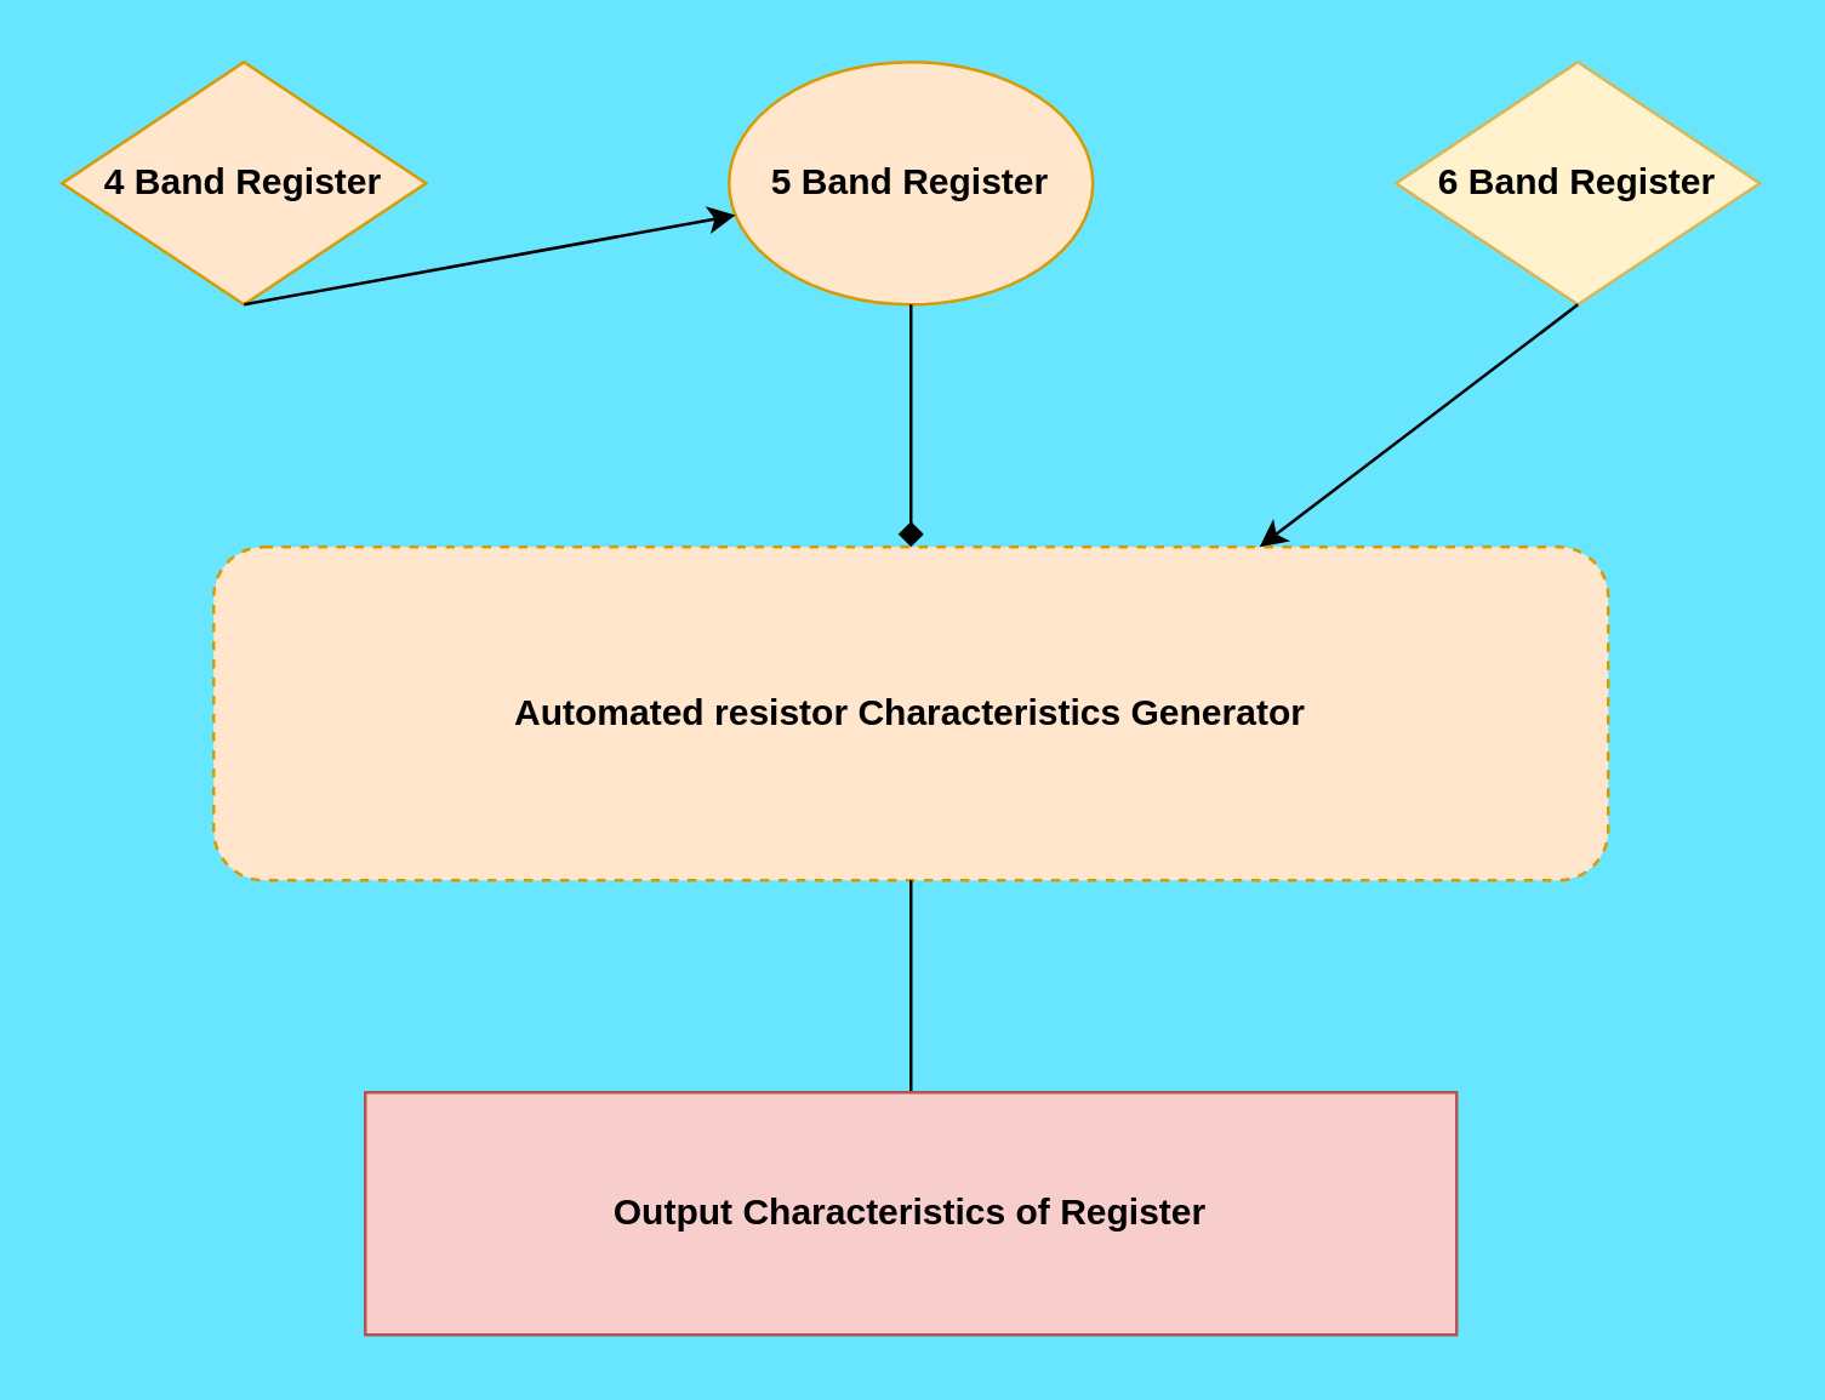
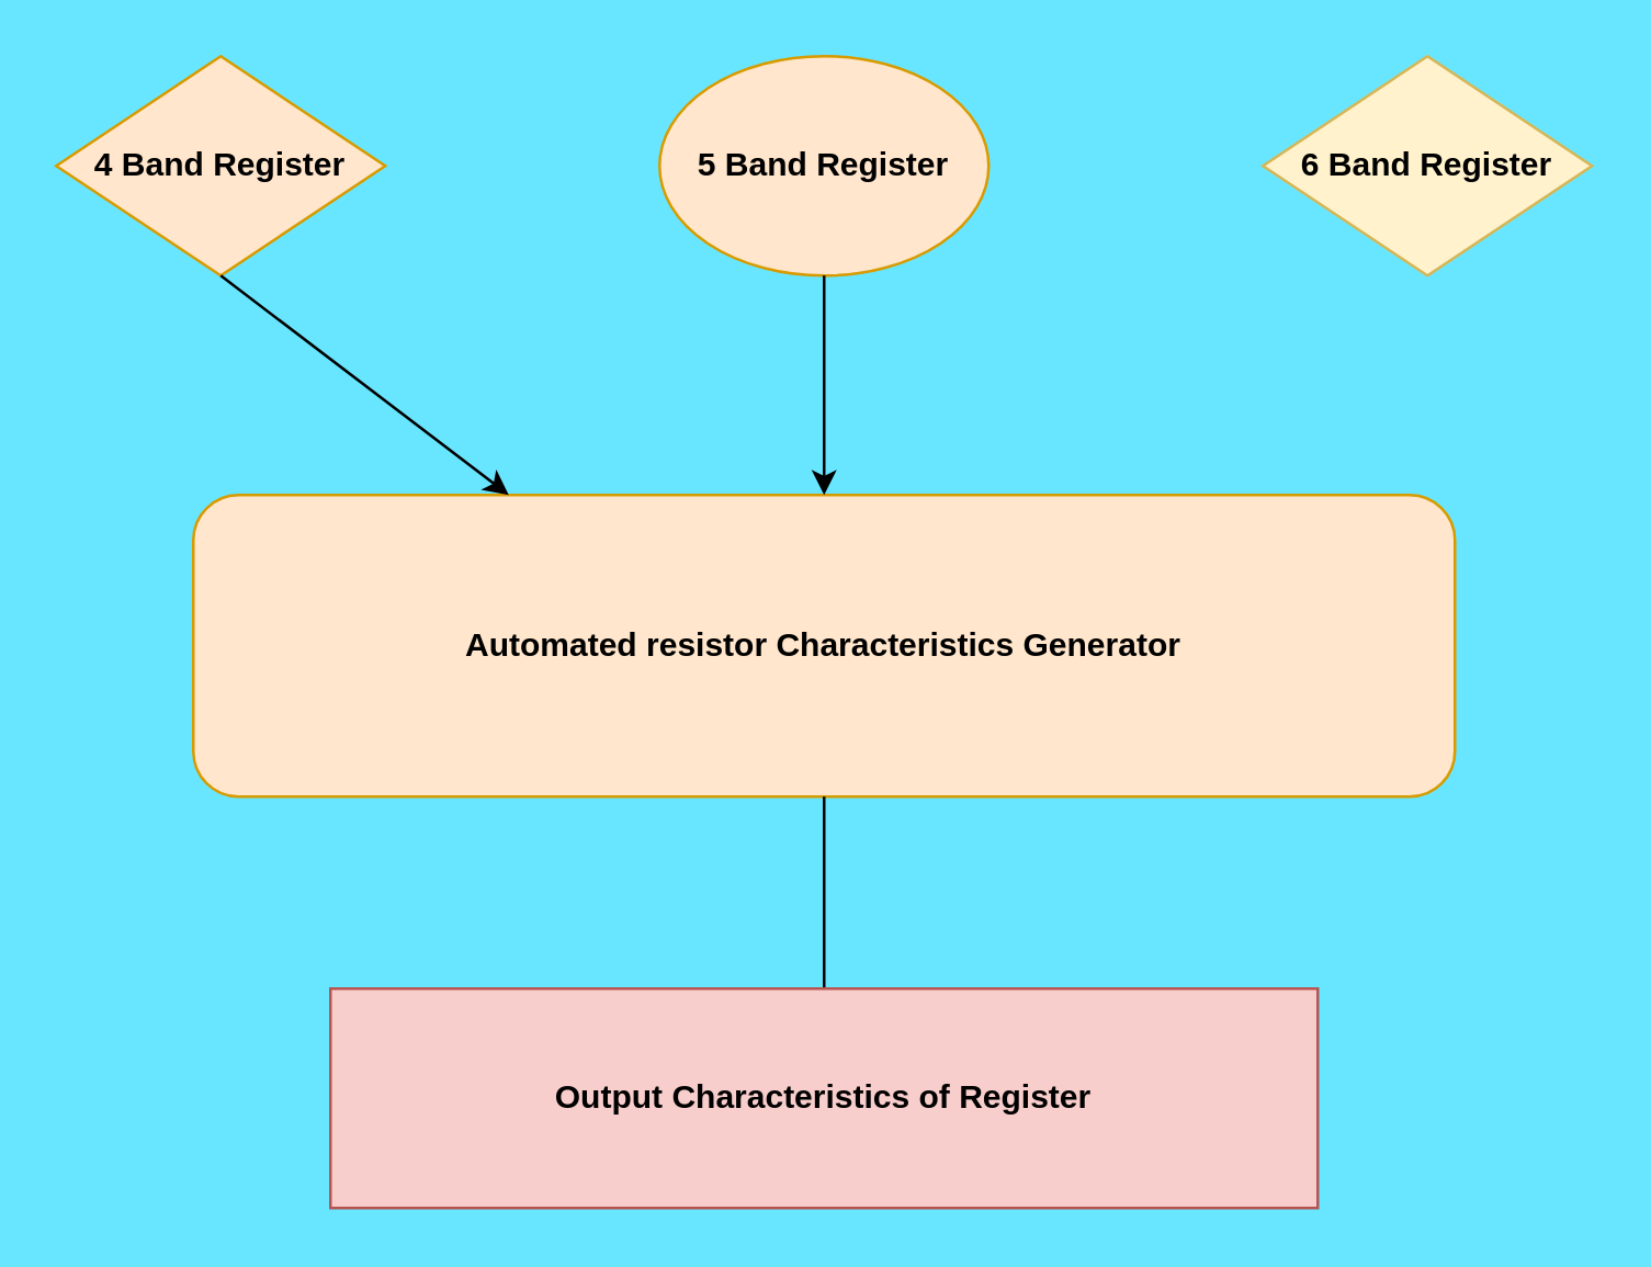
  <mxCell id="0" />
  <mxCell id="1" parent="0" />
  <mxCell id="2" value="4 Band Register" style="rhombus;whiteSpace=wrap;html=1;fontStyle=1;fillColor=#ffe6cc;strokeColor=#d79b00;" vertex="1" parent="1"><mxGeometry x="20" y="20" width="120" height="80" as="geometry" /></mxCell>
  <mxCell id="3" value="5 Band Register" style="ellipse;whiteSpace=wrap;html=1;fontStyle=1;fillColor=#ffe6cc;strokeColor=#d79b00;" vertex="1" parent="1"><mxGeometry x="240" y="20" width="120" height="80" as="geometry" /></mxCell>
  <mxCell id="4" value="6 Band Register" style="rhombus;whiteSpace=wrap;html=1;fontStyle=1;fillColor=#fff2cc;strokeColor=#d6b656;" vertex="1" parent="1"><mxGeometry x="460" y="20" width="120" height="80" as="geometry" /></mxCell>
- <mxCell id="5" value="Automated resistor Characteristics Generator" style="rounded=1;whiteSpace=wrap;html=1;fontStyle=1;fillColor=#ffe6cc;strokeColor=#d79b00;dashed=1;" vertex="1" parent="1"><mxGeometry x="70" y="180" width="460" height="110" as="geometry" /></mxCell>
- <mxCell id="6" value="" style="endArrow=classic;html=1;exitX=0.5;exitY=1;exitDx=0;exitDy=0;" edge="1" parent="1" source="2" target="3"><mxGeometry width="50" height="50" relative="1" as="geometry"><mxPoint x="280" y="280" as="sourcePoint" /><mxPoint x="160" y="120" as="targetPoint" /></mxGeometry></mxCell>
- <mxCell id="7" value="" style="endArrow=diamond;html=1;exitX=0.5;exitY=1;exitDx=0;exitDy=0;entryX=0.5;entryY=0;entryDx=0;entryDy=0;" edge="1" parent="1" source="3" target="5"><mxGeometry width="50" height="50" relative="1" as="geometry"><mxPoint x="280" y="280" as="sourcePoint" /><mxPoint x="330" y="230" as="targetPoint" /><Array as="points" /></mxGeometry></mxCell>
- <mxCell id="8" value="" style="endArrow=classic;html=1;exitX=0.5;exitY=1;exitDx=0;exitDy=0;entryX=0.75;entryY=0;entryDx=0;entryDy=0;" edge="1" parent="1" source="4" target="5"><mxGeometry width="50" height="50" relative="1" as="geometry"><mxPoint x="280" y="280" as="sourcePoint" /><mxPoint x="330" y="230" as="targetPoint" /><Array as="points" /></mxGeometry></mxCell>
+ <mxCell id="5" value="Automated resistor Characteristics Generator" style="rounded=1;whiteSpace=wrap;html=1;fontStyle=1;fillColor=#ffe6cc;strokeColor=#d79b00;" vertex="1" parent="1"><mxGeometry x="70" y="180" width="460" height="110" as="geometry" /></mxCell>
+ <mxCell id="6" value="" style="endArrow=classic;html=1;exitX=0.5;exitY=1;exitDx=0;exitDy=0;entryX=0.25;entryY=0;entryDx=0;entryDy=0;" edge="1" parent="1" source="2" target="5"><mxGeometry width="50" height="50" relative="1" as="geometry"><mxPoint x="280" y="280" as="sourcePoint" /><mxPoint x="160" y="120" as="targetPoint" /></mxGeometry></mxCell>
+ <mxCell id="7" value="" style="endArrow=classic;html=1;exitX=0.5;exitY=1;exitDx=0;exitDy=0;entryX=0.5;entryY=0;entryDx=0;entryDy=0;" edge="1" parent="1" source="3" target="5"><mxGeometry width="50" height="50" relative="1" as="geometry"><mxPoint x="280" y="280" as="sourcePoint" /><mxPoint x="330" y="230" as="targetPoint" /><Array as="points" /></mxGeometry></mxCell>
  <mxCell id="9" value="" style="endArrow=classic;html=1;exitX=0.5;exitY=1;exitDx=0;exitDy=0;" edge="1" parent="1" source="5"><mxGeometry width="50" height="50" relative="1" as="geometry"><mxPoint x="280" y="290" as="sourcePoint" /><mxPoint x="300" y="380" as="targetPoint" /></mxGeometry></mxCell>
  <mxCell id="10" value="Output Characteristics of Register " style="rounded=0;whiteSpace=wrap;html=1;fontStyle=1;labelBackgroundColor=none;fillColor=#f8cecc;strokeColor=#b85450;" vertex="1" parent="1"><mxGeometry x="120" y="360" width="360" height="80" as="geometry" /></mxCell>
